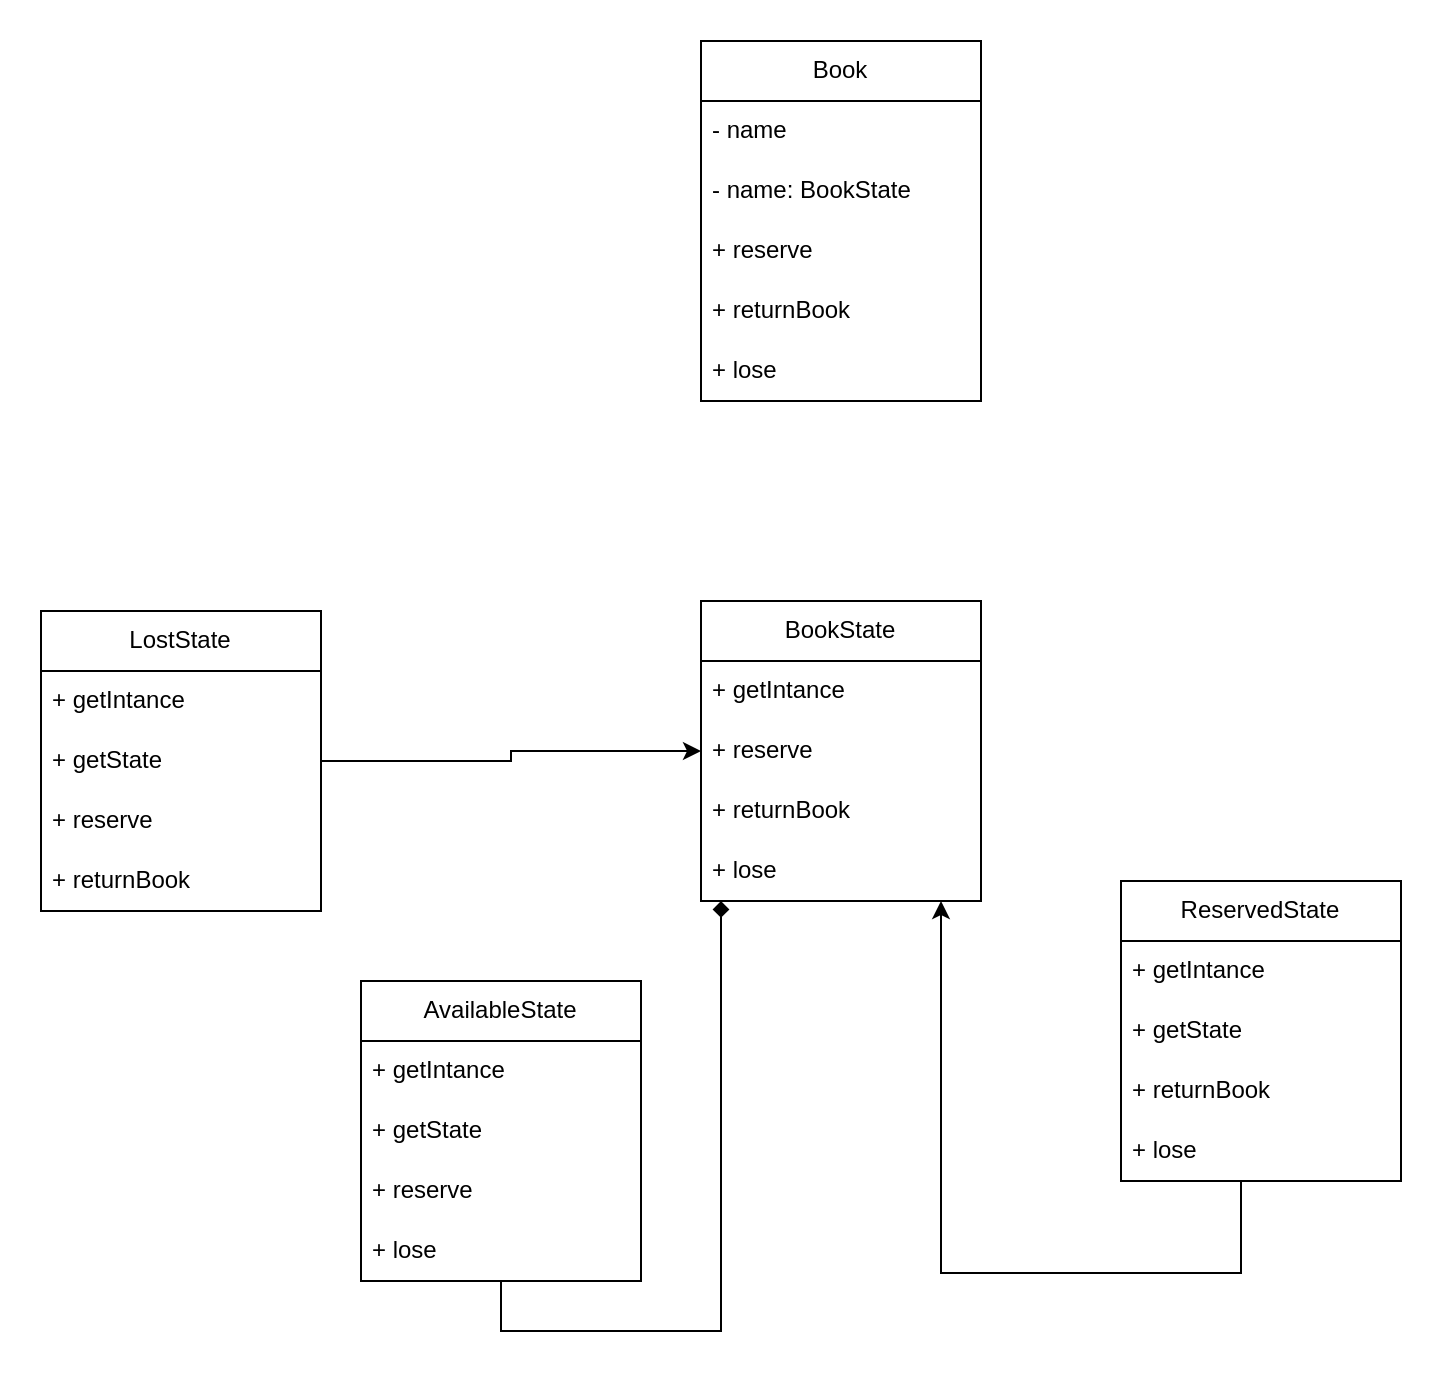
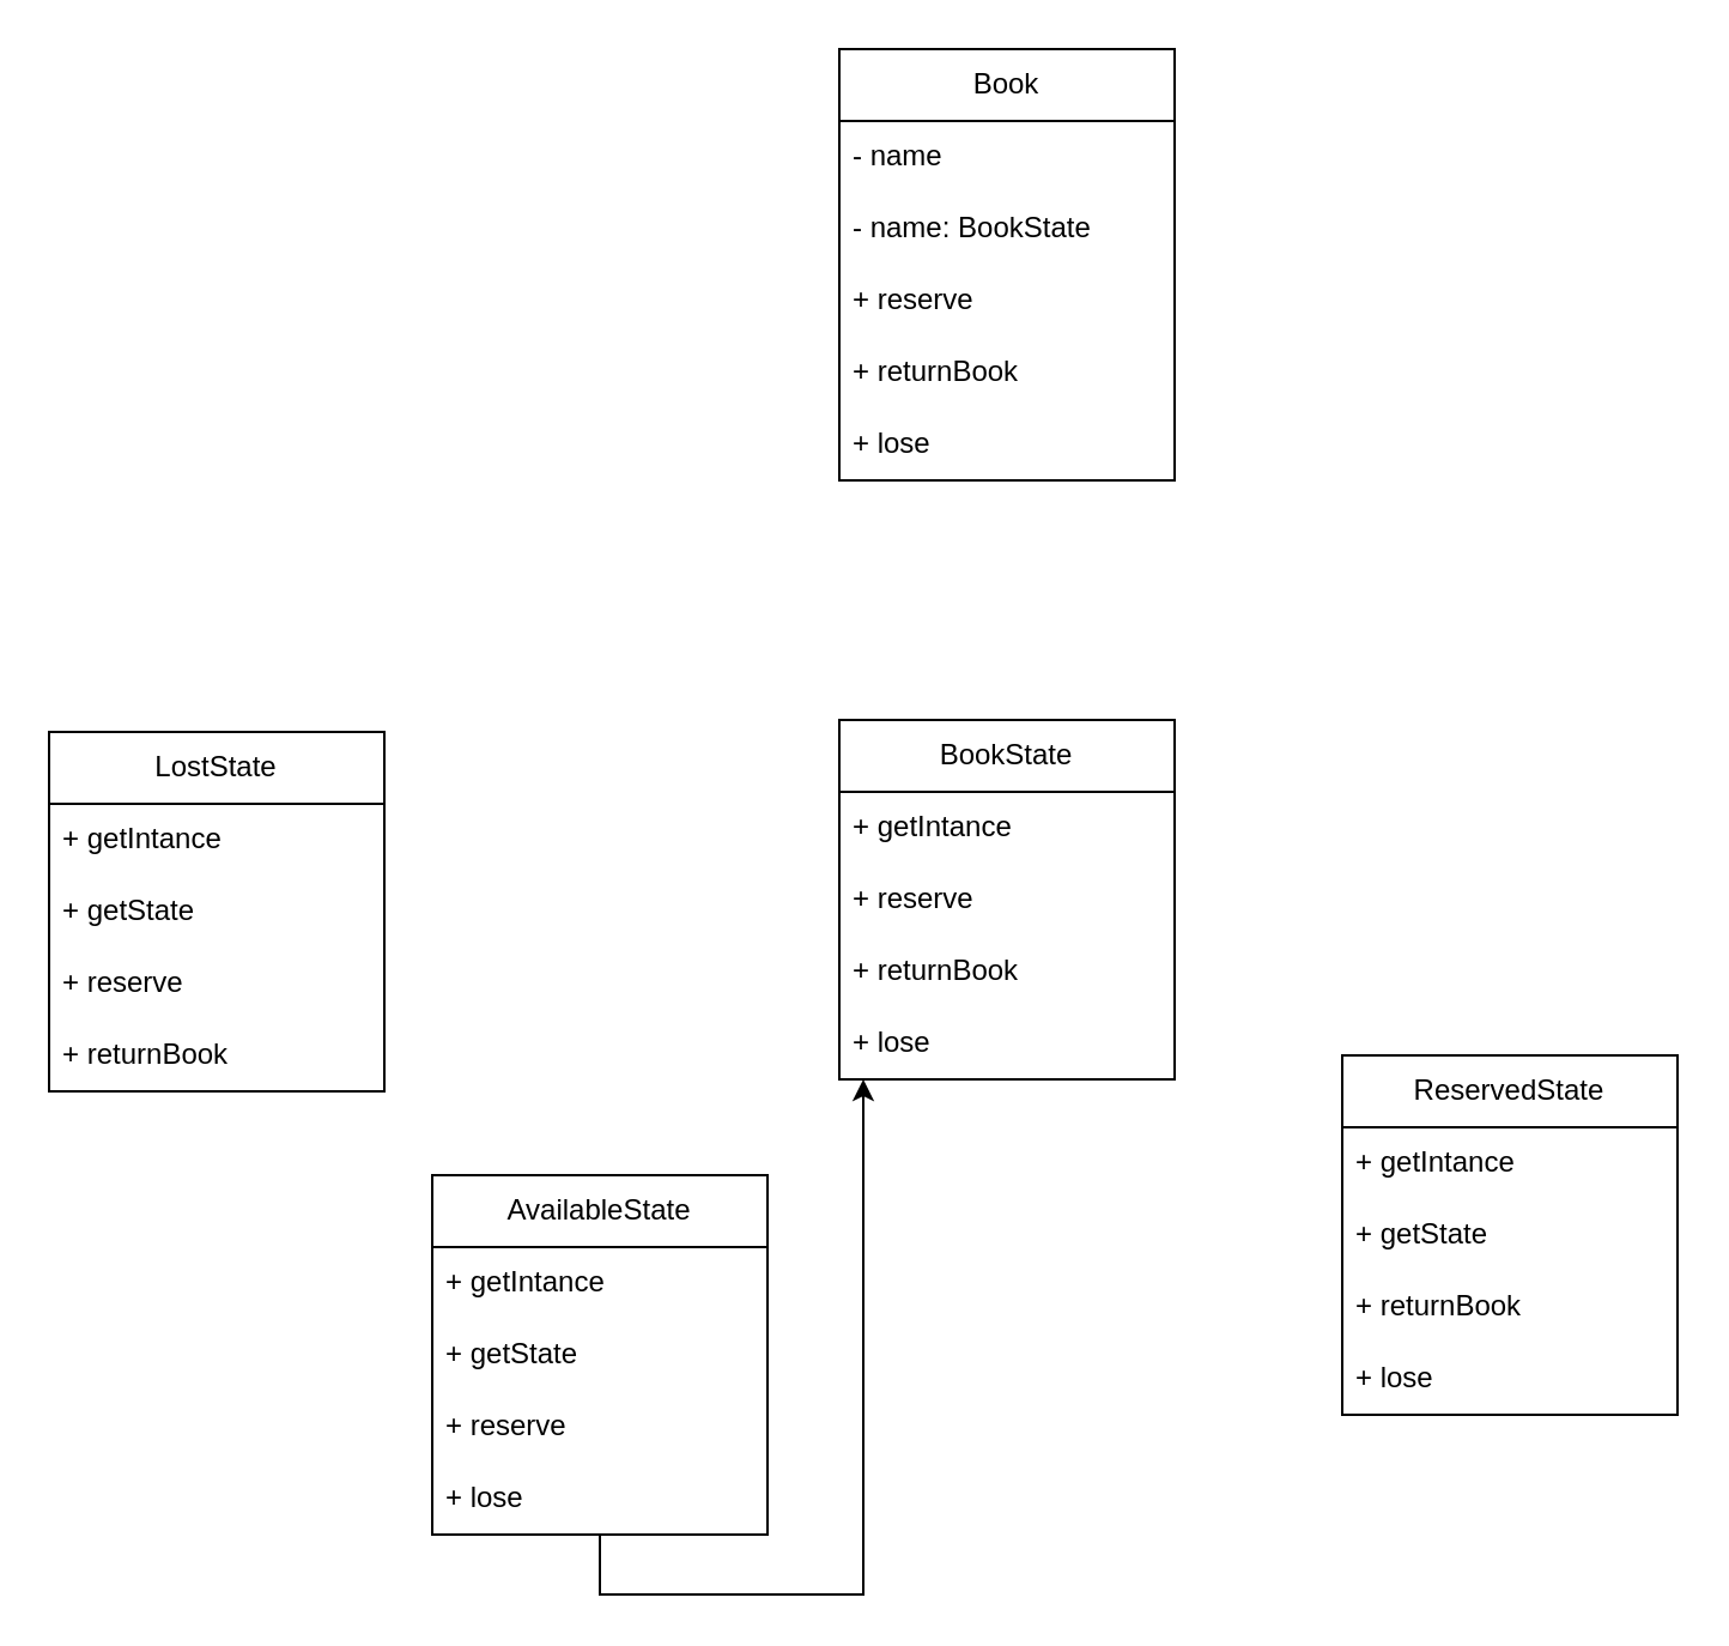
  <mxCell id="0" />
  <mxCell id="1" parent="0" />
  <mxCell id="2" value="BookState" style="swimlane;fontStyle=0;childLayout=stackLayout;horizontal=1;startSize=30;horizontalStack=0;resizeParent=1;resizeParentMax=0;resizeLast=0;collapsible=1;marginBottom=0;whiteSpace=wrap;html=1;" parent="1" vertex="1"><mxGeometry x="350" y="300" width="140" height="150" as="geometry" /></mxCell>
  <mxCell id="3" value="+ getIntance" style="text;strokeColor=none;fillColor=none;align=left;verticalAlign=middle;spacingLeft=4;spacingRight=4;overflow=hidden;points=[[0,0.5],[1,0.5]];portConstraint=eastwest;rotatable=0;whiteSpace=wrap;html=1;" parent="2" vertex="1"><mxGeometry y="30" width="140" height="30" as="geometry" /></mxCell>
  <mxCell id="4" value="+ reserve" style="text;strokeColor=none;fillColor=none;align=left;verticalAlign=middle;spacingLeft=4;spacingRight=4;overflow=hidden;points=[[0,0.5],[1,0.5]];portConstraint=eastwest;rotatable=0;whiteSpace=wrap;html=1;" parent="2" vertex="1"><mxGeometry y="60" width="140" height="30" as="geometry" /></mxCell>
  <mxCell id="5" value="+ returnBook" style="text;strokeColor=none;fillColor=none;align=left;verticalAlign=middle;spacingLeft=4;spacingRight=4;overflow=hidden;points=[[0,0.5],[1,0.5]];portConstraint=eastwest;rotatable=0;whiteSpace=wrap;html=1;" parent="2" vertex="1"><mxGeometry y="90" width="140" height="30" as="geometry" /></mxCell>
  <mxCell id="6" value="+ lose" style="text;strokeColor=none;fillColor=none;align=left;verticalAlign=middle;spacingLeft=4;spacingRight=4;overflow=hidden;points=[[0,0.5],[1,0.5]];portConstraint=eastwest;rotatable=0;whiteSpace=wrap;html=1;" parent="2" vertex="1"><mxGeometry y="120" width="140" height="30" as="geometry" /></mxCell>
  <mxCell id="7" value="Book" style="swimlane;fontStyle=0;childLayout=stackLayout;horizontal=1;startSize=30;horizontalStack=0;resizeParent=1;resizeParentMax=0;resizeLast=0;collapsible=1;marginBottom=0;whiteSpace=wrap;html=1;" parent="1" vertex="1"><mxGeometry x="350" y="20" width="140" height="180" as="geometry" /></mxCell>
  <mxCell id="8" value="- name" style="text;strokeColor=none;fillColor=none;align=left;verticalAlign=middle;spacingLeft=4;spacingRight=4;overflow=hidden;points=[[0,0.5],[1,0.5]];portConstraint=eastwest;rotatable=0;whiteSpace=wrap;html=1;" parent="7" vertex="1"><mxGeometry y="30" width="140" height="30" as="geometry" /></mxCell>
  <mxCell id="9" value="- name: BookState" style="text;strokeColor=none;fillColor=none;align=left;verticalAlign=middle;spacingLeft=4;spacingRight=4;overflow=hidden;points=[[0,0.5],[1,0.5]];portConstraint=eastwest;rotatable=0;whiteSpace=wrap;html=1;strokeWidth=0;" parent="7" vertex="1"><mxGeometry y="60" width="140" height="30" as="geometry" /></mxCell>
  <mxCell id="10" value="+ reserve" style="text;strokeColor=none;fillColor=none;align=left;verticalAlign=middle;spacingLeft=4;spacingRight=4;overflow=hidden;points=[[0,0.5],[1,0.5]];portConstraint=eastwest;rotatable=0;whiteSpace=wrap;html=1;" parent="7" vertex="1"><mxGeometry y="90" width="140" height="30" as="geometry" /></mxCell>
  <mxCell id="11" value="+ returnBook" style="text;strokeColor=none;fillColor=none;align=left;verticalAlign=middle;spacingLeft=4;spacingRight=4;overflow=hidden;points=[[0,0.5],[1,0.5]];portConstraint=eastwest;rotatable=0;whiteSpace=wrap;html=1;" parent="7" vertex="1"><mxGeometry y="120" width="140" height="30" as="geometry" /></mxCell>
  <mxCell id="12" value="+ lose" style="text;strokeColor=none;fillColor=none;align=left;verticalAlign=middle;spacingLeft=4;spacingRight=4;overflow=hidden;points=[[0,0.5],[1,0.5]];portConstraint=eastwest;rotatable=0;whiteSpace=wrap;html=1;" parent="7" vertex="1"><mxGeometry y="150" width="140" height="30" as="geometry" /></mxCell>
- <mxCell id="13" style="edgeStyle=orthogonalEdgeStyle;rounded=0;orthogonalLoop=1;jettySize=auto;html=1;endArrow=diamond;" parent="1" source="14" target="2" edge="1"><mxGeometry relative="1" as="geometry"><Array as="points"><mxPoint x="360" y="665" /></Array></mxGeometry></mxCell>
+ <mxCell id="13" style="edgeStyle=orthogonalEdgeStyle;rounded=0;orthogonalLoop=1;jettySize=auto;html=1;" parent="1" source="14" target="2" edge="1"><mxGeometry relative="1" as="geometry"><Array as="points"><mxPoint x="360" y="665" /></Array></mxGeometry></mxCell>
  <mxCell id="14" value="AvailableState" style="swimlane;fontStyle=0;childLayout=stackLayout;horizontal=1;startSize=30;horizontalStack=0;resizeParent=1;resizeParentMax=0;resizeLast=0;collapsible=1;marginBottom=0;whiteSpace=wrap;html=1;" parent="1" vertex="1"><mxGeometry x="180" y="490" width="140" height="150" as="geometry" /></mxCell>
  <mxCell id="15" value="+ getIntance" style="text;strokeColor=none;fillColor=none;align=left;verticalAlign=middle;spacingLeft=4;spacingRight=4;overflow=hidden;points=[[0,0.5],[1,0.5]];portConstraint=eastwest;rotatable=0;whiteSpace=wrap;html=1;" parent="14" vertex="1"><mxGeometry y="30" width="140" height="30" as="geometry" /></mxCell>
  <mxCell id="16" value="+ getState" style="text;strokeColor=none;fillColor=none;align=left;verticalAlign=middle;spacingLeft=4;spacingRight=4;overflow=hidden;points=[[0,0.5],[1,0.5]];portConstraint=eastwest;rotatable=0;whiteSpace=wrap;html=1;" parent="14" vertex="1"><mxGeometry y="60" width="140" height="30" as="geometry" /></mxCell>
  <mxCell id="17" value="+ reserve" style="text;strokeColor=none;fillColor=none;align=left;verticalAlign=middle;spacingLeft=4;spacingRight=4;overflow=hidden;points=[[0,0.5],[1,0.5]];portConstraint=eastwest;rotatable=0;whiteSpace=wrap;html=1;" parent="14" vertex="1"><mxGeometry y="90" width="140" height="30" as="geometry" /></mxCell>
  <mxCell id="18" value="+ lose" style="text;strokeColor=none;fillColor=none;align=left;verticalAlign=middle;spacingLeft=4;spacingRight=4;overflow=hidden;points=[[0,0.5],[1,0.5]];portConstraint=eastwest;rotatable=0;whiteSpace=wrap;html=1;" parent="14" vertex="1"><mxGeometry y="120" width="140" height="30" as="geometry" /></mxCell>
- <mxCell id="19" style="edgeStyle=orthogonalEdgeStyle;rounded=0;orthogonalLoop=1;jettySize=auto;html=1;" parent="1" target="2" edge="1" source="20"><mxGeometry relative="1" as="geometry"><mxPoint x="620" y="635" as="sourcePoint" /><mxPoint x="460" y="420" as="targetPoint" /><Array as="points"><mxPoint x="620" y="636" /><mxPoint x="470" y="636" /></Array></mxGeometry></mxCell>
  <mxCell id="20" value="ReservedState" style="swimlane;fontStyle=0;childLayout=stackLayout;horizontal=1;startSize=30;horizontalStack=0;resizeParent=1;resizeParentMax=0;resizeLast=0;collapsible=1;marginBottom=0;whiteSpace=wrap;html=1;" parent="1" vertex="1"><mxGeometry x="560" y="440" width="140" height="150" as="geometry" /></mxCell>
  <mxCell id="21" value="+ getIntance" style="text;strokeColor=none;fillColor=none;align=left;verticalAlign=middle;spacingLeft=4;spacingRight=4;overflow=hidden;points=[[0,0.5],[1,0.5]];portConstraint=eastwest;rotatable=0;whiteSpace=wrap;html=1;" parent="20" vertex="1"><mxGeometry y="30" width="140" height="30" as="geometry" /></mxCell>
  <mxCell id="22" value="+ getState" style="text;strokeColor=none;fillColor=none;align=left;verticalAlign=middle;spacingLeft=4;spacingRight=4;overflow=hidden;points=[[0,0.5],[1,0.5]];portConstraint=eastwest;rotatable=0;whiteSpace=wrap;html=1;" parent="20" vertex="1"><mxGeometry y="60" width="140" height="30" as="geometry" /></mxCell>
  <mxCell id="23" value="+ returnBook" style="text;strokeColor=none;fillColor=none;align=left;verticalAlign=middle;spacingLeft=4;spacingRight=4;overflow=hidden;points=[[0,0.5],[1,0.5]];portConstraint=eastwest;rotatable=0;whiteSpace=wrap;html=1;" parent="20" vertex="1"><mxGeometry y="90" width="140" height="30" as="geometry" /></mxCell>
  <mxCell id="24" value="+ lose" style="text;strokeColor=none;fillColor=none;align=left;verticalAlign=middle;spacingLeft=4;spacingRight=4;overflow=hidden;points=[[0,0.5],[1,0.5]];portConstraint=eastwest;rotatable=0;whiteSpace=wrap;html=1;" parent="20" vertex="1"><mxGeometry y="120" width="140" height="30" as="geometry" /></mxCell>
- <mxCell id="25" style="edgeStyle=orthogonalEdgeStyle;rounded=0;orthogonalLoop=1;jettySize=auto;html=1;" parent="1" source="26" target="2" edge="1"><mxGeometry relative="1" as="geometry" /></mxCell>
  <mxCell id="26" value="LostState" style="swimlane;fontStyle=0;childLayout=stackLayout;horizontal=1;startSize=30;horizontalStack=0;resizeParent=1;resizeParentMax=0;resizeLast=0;collapsible=1;marginBottom=0;whiteSpace=wrap;html=1;" parent="1" vertex="1"><mxGeometry x="20" y="305" width="140" height="150" as="geometry" /></mxCell>
  <mxCell id="27" value="+ getIntance" style="text;strokeColor=none;fillColor=none;align=left;verticalAlign=middle;spacingLeft=4;spacingRight=4;overflow=hidden;points=[[0,0.5],[1,0.5]];portConstraint=eastwest;rotatable=0;whiteSpace=wrap;html=1;" parent="26" vertex="1"><mxGeometry y="30" width="140" height="30" as="geometry" /></mxCell>
  <mxCell id="28" value="+ getState" style="text;strokeColor=none;fillColor=none;align=left;verticalAlign=middle;spacingLeft=4;spacingRight=4;overflow=hidden;points=[[0,0.5],[1,0.5]];portConstraint=eastwest;rotatable=0;whiteSpace=wrap;html=1;" parent="26" vertex="1"><mxGeometry y="60" width="140" height="30" as="geometry" /></mxCell>
  <mxCell id="29" value="+ reserve" style="text;strokeColor=none;fillColor=none;align=left;verticalAlign=middle;spacingLeft=4;spacingRight=4;overflow=hidden;points=[[0,0.5],[1,0.5]];portConstraint=eastwest;rotatable=0;whiteSpace=wrap;html=1;" parent="26" vertex="1"><mxGeometry y="90" width="140" height="30" as="geometry" /></mxCell>
  <mxCell id="30" value="+ returnBook" style="text;strokeColor=none;fillColor=none;align=left;verticalAlign=middle;spacingLeft=4;spacingRight=4;overflow=hidden;points=[[0,0.5],[1,0.5]];portConstraint=eastwest;rotatable=0;whiteSpace=wrap;html=1;" parent="26" vertex="1"><mxGeometry y="120" width="140" height="30" as="geometry" /></mxCell>
